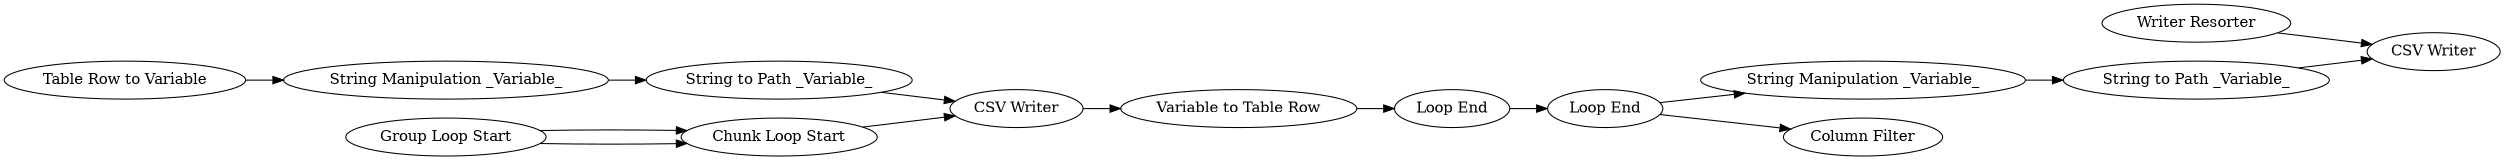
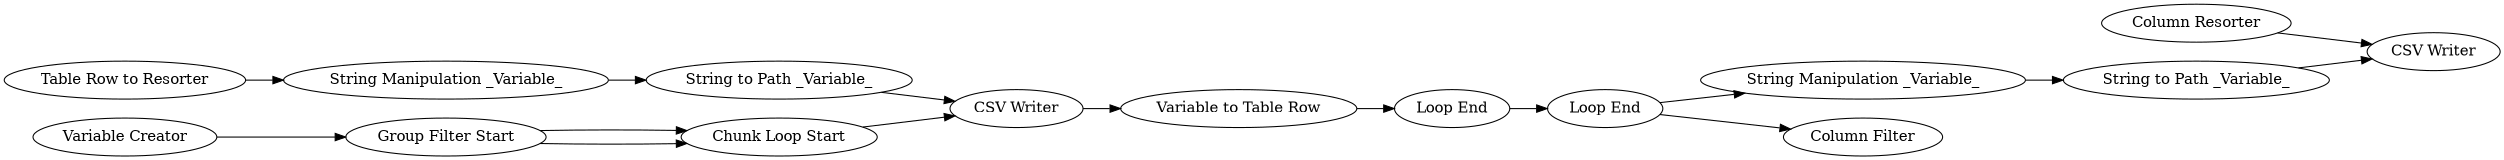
  digraph {
    rankdir=LR
-   n1 [label="Group Loop Start"]
+   n1 [label="Group Filter Start"]
    n2 [label="Chunk Loop Start"]
    n3 [label="CSV Writer"]
    n4 [label="Variable to Table Row"]
    n5 [label="Loop End"]
    n6 [label="String to Path _Variable_"]
    n7 [label="String Manipulation _Variable_"]
    n8 [label="Loop End"]
    n9 [label="String Manipulation _Variable_"]
    n10 [label="Column Filter"]
    n11 [label="String to Path _Variable_"]
-   n12 [label="Table Row to Variable"]
+   n12 [label="Table Row to Resorter"]
    n13 [label="CSV Writer"]
-   n14 [label="Writer Resorter"]
+   n14 [label="Column Resorter"]
+   n15 [label="Variable Creator"]
    n1 -> n2
    n1 -> n2
    n2 -> n3
    n3 -> n4
    n4 -> n5
    n5 -> n8
    n6 -> n3
    n7 -> n6
    n8 -> n9
    n8 -> n10
    n9 -> n11
    n11 -> n13
    n12 -> n7
    n14 -> n13
+   n15 -> n1
  }
